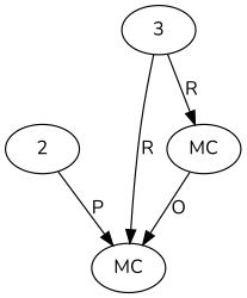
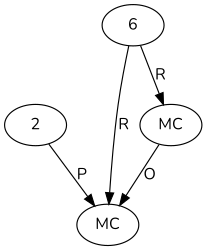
  digraph {
    fontname=Nunito
    node [t=Mutable fontname=Nunito]
    edge [fontname=Nunito]
    n1 [l=79 label=MC s="setValue()"]
    2 [t=null v=null]
-   3 [n=mutNum t=MutableInt]
+   3 [n=mutNum t=MutableInt label=6]
    n4 [l=73 label=MC s="getValue()"]
    2 -> n1 [label=P]
    3 -> n1 [label=R]
    3 -> n4 [label=R]
    n4 -> n1 [label=O]
  }
